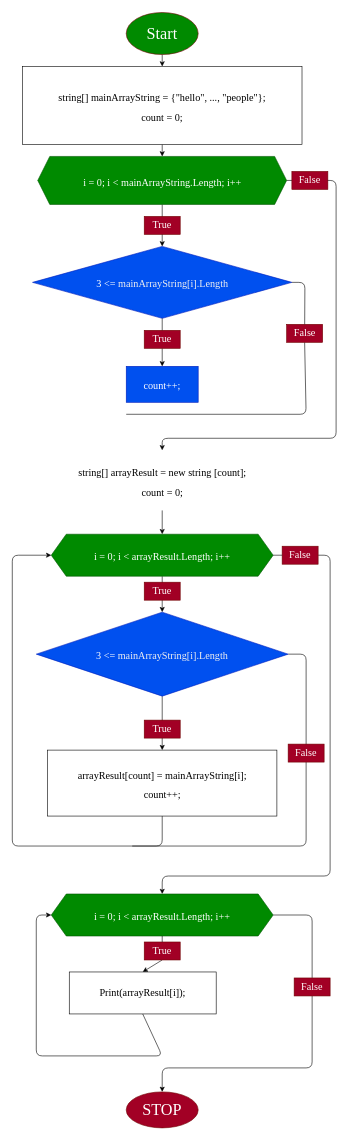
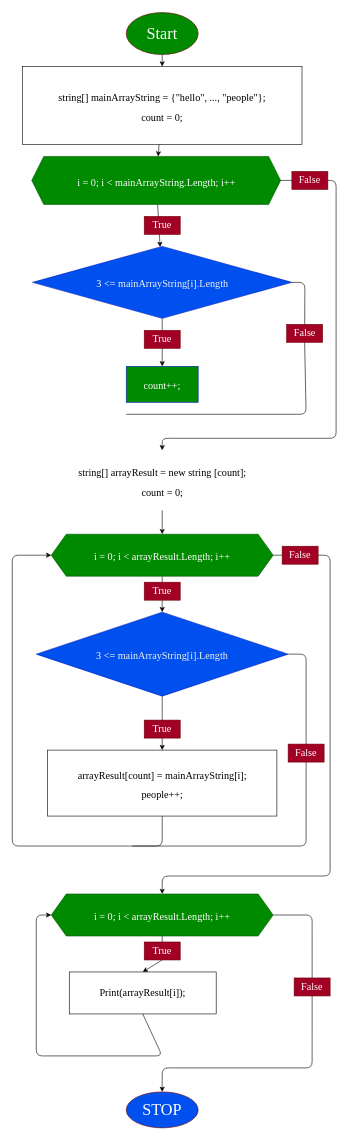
  <mxCell id="0" />
  <mxCell id="1" parent="0" />
  <mxCell id="2" value="" style="edgeStyle=none;html=1;fontFamily=Verdana;fontSize=27;" edge="1" parent="1" source="3" target="5"><mxGeometry relative="1" as="geometry" /></mxCell>
  <mxCell id="3" value="Start" style="ellipse;whiteSpace=wrap;html=1;fontSize=27;fontFamily=Verdana;labelBackgroundColor=none;labelBorderColor=none;fillColor=#008a00;fontColor=#ffffff;strokeColor=#6F0000;" vertex="1" parent="1"><mxGeometry x="210" y="20" width="120" height="70" as="geometry" /></mxCell>
  <mxCell id="4" value="" style="edgeStyle=none;html=1;fontFamily=Verdana;fontSize=17;" edge="1" parent="1" source="5" target="8"><mxGeometry relative="1" as="geometry" /></mxCell>
  <mxCell id="5" value="&lt;font style=&quot;font-size: 17px&quot;&gt;string[] mainArrayString = {&quot;hello&quot;, ..., &quot;people&quot;};&lt;br&gt;count = 0;&lt;br&gt;&lt;/font&gt;" style="whiteSpace=wrap;html=1;fontSize=27;fontFamily=Verdana;labelBackgroundColor=none;labelBorderColor=none;" vertex="1" parent="1"><mxGeometry x="36.88" y="110" width="466.25" height="130" as="geometry" /></mxCell>
  <mxCell id="6" value="" style="edgeStyle=none;html=1;fontFamily=Verdana;fontSize=17;" edge="1" parent="1" source="8" target="10"><mxGeometry relative="1" as="geometry" /></mxCell>
  <mxCell id="7" value="" style="edgeStyle=none;html=1;fontFamily=Verdana;fontSize=17;endArrow=classic;endFill=1;exitX=1;exitY=0.5;exitDx=0;exitDy=0;" edge="1" parent="1" source="8" target="13"><mxGeometry relative="1" as="geometry"><Array as="points"><mxPoint x="560" y="300" /><mxPoint x="560" y="730" /><mxPoint x="270" y="730" /></Array></mxGeometry></mxCell>
- <mxCell id="8" value="&lt;font style=&quot;font-size: 17px&quot;&gt;&lt;font style=&quot;font-size: 17px&quot;&gt;i = 0; i &amp;lt;&amp;nbsp;&lt;/font&gt;mainArrayString.Length; i++&lt;br&gt;&lt;/font&gt;" style="shape=hexagon;perimeter=hexagonPerimeter2;whiteSpace=wrap;html=1;fixedSize=1;fontSize=27;fontFamily=Verdana;labelBackgroundColor=none;labelBorderColor=none;size=20;fillColor=#008a00;fontColor=#ffffff;strokeColor=#005700;" vertex="1" parent="1"><mxGeometry x="62.5" y="260" width="415" height="80" as="geometry" /></mxCell>
+ <mxCell id="8" value="&lt;font style=&quot;font-size: 17px&quot;&gt;&lt;font style=&quot;font-size: 17px&quot;&gt;i = 0; i &amp;lt;&amp;nbsp;&lt;/font&gt;mainArrayString.Length; i++&lt;br&gt;&lt;/font&gt;" style="shape=hexagon;perimeter=hexagonPerimeter2;whiteSpace=wrap;html=1;fixedSize=1;fontSize=27;fontFamily=Verdana;labelBackgroundColor=none;labelBorderColor=none;size=20;fillColor=#008a00;fontColor=#ffffff;strokeColor=#005700;" vertex="1" parent="1"><mxGeometry x="52.5" y="260" width="415" height="80" as="geometry" /></mxCell>
  <mxCell id="9" value="" style="edgeStyle=none;html=1;fontFamily=Verdana;fontSize=17;startArrow=none;" edge="1" parent="1" source="16" target="11"><mxGeometry relative="1" as="geometry" /></mxCell>
  <mxCell id="10" value="&lt;span style=&quot;font-size: 17px&quot;&gt;3 &amp;lt;=&amp;nbsp;&lt;/span&gt;&lt;span style=&quot;color: rgb(240 , 240 , 240) ; font-size: 17px&quot;&gt;mainArrayString[i].Length&lt;/span&gt;&lt;span style=&quot;font-size: 17px&quot;&gt;&lt;br&gt;&lt;/span&gt;" style="rhombus;whiteSpace=wrap;html=1;fontSize=27;fontFamily=Verdana;labelBackgroundColor=none;labelBorderColor=none;fillColor=#0050ef;fontColor=#ffffff;strokeColor=#001DBC;" vertex="1" parent="1"><mxGeometry x="53.75" y="410" width="432.5" height="120" as="geometry" /></mxCell>
- <mxCell id="11" value="&lt;font style=&quot;font-size: 17px&quot;&gt;count++;&lt;/font&gt;" style="whiteSpace=wrap;html=1;fontSize=27;fontFamily=Verdana;fillColor=#0050ef;strokeColor=#001DBC;fontColor=#ffffff;labelBackgroundColor=none;labelBorderColor=none;" vertex="1" parent="1"><mxGeometry x="210" y="610" width="120" height="60" as="geometry" /></mxCell>
+ <mxCell id="11" value="&lt;font style=&quot;font-size: 17px&quot;&gt;count++;&lt;/font&gt;" style="whiteSpace=wrap;html=1;fontSize=27;fontFamily=Verdana;fillColor=#008a00;strokeColor=#001DBC;fontColor=#ffffff;labelBackgroundColor=none;labelBorderColor=none;" vertex="1" parent="1"><mxGeometry x="210" y="610" width="120" height="60" as="geometry" /></mxCell>
  <mxCell id="12" value="" style="edgeStyle=none;html=1;fontFamily=Verdana;fontSize=17;endArrow=classic;endFill=1;" edge="1" parent="1" source="13" target="23"><mxGeometry relative="1" as="geometry" /></mxCell>
  <mxCell id="13" value="&lt;font style=&quot;font-size: 17px&quot;&gt;string[] arrayResult = new string [count];&lt;br&gt;count = 0;&lt;br&gt;&lt;/font&gt;" style="whiteSpace=wrap;html=1;fontSize=27;fontFamily=Verdana;labelBackgroundColor=none;labelBorderColor=none;strokeColor=none;" vertex="1" parent="1"><mxGeometry x="82.5" y="750" width="375" height="100" as="geometry" /></mxCell>
  <mxCell id="14" value="True" style="text;html=1;strokeColor=#6F0000;fillColor=#a20025;align=center;verticalAlign=middle;whiteSpace=wrap;rounded=0;labelBackgroundColor=none;labelBorderColor=none;fontFamily=Verdana;fontSize=17;fontColor=#ffffff;" vertex="1" parent="1"><mxGeometry x="240.01" y="360" width="60" height="30" as="geometry" /></mxCell>
  <mxCell id="15" value="False" style="text;html=1;strokeColor=#6F0000;fillColor=#a20025;align=center;verticalAlign=middle;whiteSpace=wrap;rounded=0;labelBackgroundColor=none;labelBorderColor=none;fontFamily=Verdana;fontSize=17;fontColor=#ffffff;" vertex="1" parent="1"><mxGeometry x="486.25" y="285" width="60" height="30" as="geometry" /></mxCell>
  <mxCell id="16" value="True" style="text;html=1;strokeColor=#6F0000;fillColor=#a20025;align=center;verticalAlign=middle;whiteSpace=wrap;rounded=0;labelBackgroundColor=none;labelBorderColor=none;fontFamily=Verdana;fontSize=17;fontColor=#ffffff;" vertex="1" parent="1"><mxGeometry x="240" y="550" width="60" height="30" as="geometry" /></mxCell>
  <mxCell id="17" value="" style="edgeStyle=none;html=1;fontFamily=Verdana;fontSize=17;endArrow=none;" edge="1" parent="1" source="10" target="16"><mxGeometry relative="1" as="geometry"><mxPoint x="270" y="530" as="sourcePoint" /><mxPoint x="270" y="610" as="targetPoint" /></mxGeometry></mxCell>
  <mxCell id="18" value="" style="edgeStyle=none;html=1;exitX=0.5;exitY=1;exitDx=0;exitDy=0;fontFamily=Verdana;fontSize=17;endArrow=none;endFill=0;startArrow=none;" edge="1" parent="1" source="19"><mxGeometry relative="1" as="geometry"><mxPoint x="210" y="690" as="targetPoint" /><mxPoint x="486.25" y="470" as="sourcePoint" /><Array as="points"><mxPoint x="510" y="690" /></Array></mxGeometry></mxCell>
  <mxCell id="19" value="False" style="text;html=1;strokeColor=#6F0000;fillColor=#a20025;align=center;verticalAlign=middle;whiteSpace=wrap;rounded=0;labelBackgroundColor=none;labelBorderColor=none;fontFamily=Verdana;fontSize=17;fontColor=#ffffff;" vertex="1" parent="1"><mxGeometry x="477.5" y="540" width="60" height="30" as="geometry" /></mxCell>
  <mxCell id="20" value="" style="edgeStyle=none;html=1;exitX=1;exitY=0.5;exitDx=0;exitDy=0;fontFamily=Verdana;fontSize=17;endArrow=none;endFill=0;" edge="1" parent="1" source="10" target="19"><mxGeometry relative="1" as="geometry"><mxPoint x="210" y="690" as="targetPoint" /><mxPoint x="486.25" y="470" as="sourcePoint" /><Array as="points"><mxPoint x="508" y="470" /></Array></mxGeometry></mxCell>
  <mxCell id="21" value="" style="edgeStyle=none;html=1;fontFamily=Verdana;fontSize=17;endArrow=classic;endFill=1;" edge="1" parent="1" source="23" target="26"><mxGeometry relative="1" as="geometry" /></mxCell>
  <mxCell id="22" value="" style="edgeStyle=none;html=1;fontFamily=Verdana;fontSize=17;endArrow=classic;endFill=1;entryX=0.5;entryY=0;entryDx=0;entryDy=0;startArrow=none;" edge="1" parent="1" source="39" target="32"><mxGeometry relative="1" as="geometry"><mxPoint x="270.751" y="1490" as="targetPoint" /><Array as="points"><mxPoint x="550" y="925" /><mxPoint x="550" y="1460" /><mxPoint x="270" y="1460" /></Array></mxGeometry></mxCell>
  <mxCell id="23" value="&lt;font style=&quot;font-size: 17px&quot;&gt;i = 0; i &amp;lt; arrayResult.Length; i++&lt;/font&gt;" style="shape=hexagon;perimeter=hexagonPerimeter2;whiteSpace=wrap;html=1;fixedSize=1;fontSize=27;fontFamily=Verdana;strokeColor=#005700;labelBackgroundColor=none;labelBorderColor=none;fillColor=#008a00;fontColor=#ffffff;size=25;" vertex="1" parent="1"><mxGeometry x="85" y="890" width="370" height="70" as="geometry" /></mxCell>
  <mxCell id="24" value="" style="edgeStyle=none;html=1;fontFamily=Verdana;fontSize=17;endArrow=classic;endFill=1;" edge="1" parent="1" source="26" target="28"><mxGeometry relative="1" as="geometry" /></mxCell>
  <mxCell id="25" style="edgeStyle=none;html=1;exitX=1;exitY=0.5;exitDx=0;exitDy=0;fontFamily=Verdana;fontSize=17;endArrow=none;endFill=0;" edge="1" parent="1" source="26"><mxGeometry relative="1" as="geometry"><mxPoint x="220" y="1410" as="targetPoint" /><Array as="points"><mxPoint x="510" y="1090" /><mxPoint x="510" y="1410" /></Array></mxGeometry></mxCell>
  <mxCell id="26" value="&lt;span style=&quot;font-size: 17px&quot;&gt;3 &amp;lt;=&amp;nbsp;&lt;/span&gt;&lt;span style=&quot;color: rgb(240 , 240 , 240) ; font-size: 17px&quot;&gt;mainArrayString[i].Length&lt;/span&gt;" style="rhombus;whiteSpace=wrap;html=1;fontSize=27;fontFamily=Verdana;fillColor=#0050ef;strokeColor=#001DBC;fontColor=#ffffff;labelBackgroundColor=none;labelBorderColor=none;" vertex="1" parent="1"><mxGeometry x="60.02" y="1020" width="419.99" height="140" as="geometry" /></mxCell>
  <mxCell id="27" style="edgeStyle=none;html=1;exitX=0.5;exitY=1;exitDx=0;exitDy=0;entryX=0;entryY=0.5;entryDx=0;entryDy=0;fontFamily=Verdana;fontSize=17;endArrow=classic;endFill=1;" edge="1" parent="1" source="28" target="23"><mxGeometry relative="1" as="geometry"><Array as="points"><mxPoint x="270" y="1410" /><mxPoint x="20" y="1410" /><mxPoint x="20" y="925" /></Array></mxGeometry></mxCell>
- <mxCell id="28" value="&lt;font style=&quot;font-size: 17px&quot;&gt;arrayResult[count] = mainArrayString[i];&lt;br&gt;count++;&lt;br&gt;&lt;/font&gt;" style="whiteSpace=wrap;html=1;fontSize=27;fontFamily=Verdana;labelBackgroundColor=none;labelBorderColor=none;" vertex="1" parent="1"><mxGeometry x="78.76" y="1250" width="382.5" height="110" as="geometry" /></mxCell>
+ <mxCell id="28" value="&lt;font style=&quot;font-size: 17px&quot;&gt;arrayResult[count] = mainArrayString[i];&lt;br&gt;people++;&lt;br&gt;&lt;/font&gt;" style="whiteSpace=wrap;html=1;fontSize=27;fontFamily=Verdana;labelBackgroundColor=none;labelBorderColor=none;" vertex="1" parent="1"><mxGeometry x="78.76" y="1250" width="382.5" height="110" as="geometry" /></mxCell>
  <mxCell id="29" style="edgeStyle=none;html=1;exitX=0.5;exitY=1;exitDx=0;exitDy=0;entryX=0.5;entryY=0;entryDx=0;entryDy=0;fontFamily=Verdana;fontSize=17;endArrow=classic;endFill=1;startArrow=none;" edge="1" parent="1" source="41" target="34"><mxGeometry relative="1" as="geometry" /></mxCell>
  <mxCell id="30" value="" style="edgeStyle=none;html=1;fontFamily=Verdana;fontSize=17;endArrow=classic;endFill=1;startArrow=none;exitX=0.5;exitY=1;exitDx=0;exitDy=0;" edge="1" parent="1" source="43" target="35"><mxGeometry relative="1" as="geometry"><Array as="points"><mxPoint x="520" y="1780" /><mxPoint x="270" y="1780" /></Array></mxGeometry></mxCell>
  <mxCell id="31" style="edgeStyle=none;html=1;exitX=1;exitY=0.5;exitDx=0;exitDy=0;entryX=0.5;entryY=0;entryDx=0;entryDy=0;fontFamily=Verdana;fontSize=17;endArrow=none;endFill=0;" edge="1" parent="1" source="32" target="43"><mxGeometry relative="1" as="geometry"><Array as="points"><mxPoint x="520" y="1525" /></Array></mxGeometry></mxCell>
  <mxCell id="32" value="&lt;font style=&quot;font-size: 17px&quot;&gt;i = 0; i &amp;lt; arrayResult.Length; i++&lt;/font&gt;" style="shape=hexagon;perimeter=hexagonPerimeter2;whiteSpace=wrap;html=1;fixedSize=1;fontSize=27;fontFamily=Verdana;strokeColor=#005700;labelBackgroundColor=none;labelBorderColor=none;fillColor=#008a00;fontColor=#ffffff;size=25;" vertex="1" parent="1"><mxGeometry x="85.01" y="1490" width="370" height="70" as="geometry" /></mxCell>
  <mxCell id="33" style="edgeStyle=none;html=1;exitX=0.5;exitY=1;exitDx=0;exitDy=0;entryX=0;entryY=0.5;entryDx=0;entryDy=0;fontFamily=Verdana;fontSize=17;endArrow=classic;endFill=1;" edge="1" parent="1" source="34" target="32"><mxGeometry relative="1" as="geometry"><Array as="points"><mxPoint x="270" y="1760" /><mxPoint x="60" y="1760" /><mxPoint x="60" y="1525" /></Array></mxGeometry></mxCell>
  <mxCell id="34" value="Print(arrayResult[i]);" style="rounded=0;whiteSpace=wrap;html=1;labelBackgroundColor=none;labelBorderColor=none;fontFamily=Verdana;fontSize=17;" vertex="1" parent="1"><mxGeometry x="115" y="1620" width="245" height="70" as="geometry" /></mxCell>
- <mxCell id="35" value="STOP" style="ellipse;whiteSpace=wrap;html=1;fontSize=27;fontFamily=Verdana;fillColor=#a20025;strokeColor=#6F0000;fontColor=#ffffff;labelBackgroundColor=none;labelBorderColor=none;" vertex="1" parent="1"><mxGeometry x="209.99" y="1820" width="120" height="60" as="geometry" /></mxCell>
+ <mxCell id="35" value="STOP" style="ellipse;whiteSpace=wrap;html=1;fontSize=27;fontFamily=Verdana;fillColor=#0050ef;strokeColor=#6F0000;fontColor=#ffffff;labelBackgroundColor=none;labelBorderColor=none;" vertex="1" parent="1"><mxGeometry x="209.99" y="1820" width="120" height="60" as="geometry" /></mxCell>
  <mxCell id="36" value="True" style="text;html=1;strokeColor=#6F0000;fillColor=#a20025;align=center;verticalAlign=middle;whiteSpace=wrap;rounded=0;labelBackgroundColor=none;labelBorderColor=none;fontFamily=Verdana;fontSize=17;fontColor=#ffffff;" vertex="1" parent="1"><mxGeometry x="240.01" y="970" width="60" height="30" as="geometry" /></mxCell>
  <mxCell id="37" value="False" style="text;html=1;strokeColor=#6F0000;fillColor=#a20025;align=center;verticalAlign=middle;whiteSpace=wrap;rounded=0;labelBackgroundColor=none;labelBorderColor=none;fontFamily=Verdana;fontSize=17;fontColor=#ffffff;" vertex="1" parent="1"><mxGeometry x="480.01" y="1240" width="60" height="30" as="geometry" /></mxCell>
  <mxCell id="38" value="True" style="text;html=1;strokeColor=#6F0000;fillColor=#a20025;align=center;verticalAlign=middle;whiteSpace=wrap;rounded=0;labelBackgroundColor=none;labelBorderColor=none;fontFamily=Verdana;fontSize=17;fontColor=#ffffff;" vertex="1" parent="1"><mxGeometry x="240.01" y="1200" width="60" height="30" as="geometry" /></mxCell>
  <mxCell id="39" value="False" style="text;html=1;strokeColor=#6F0000;fillColor=#a20025;align=center;verticalAlign=middle;whiteSpace=wrap;rounded=0;labelBackgroundColor=none;labelBorderColor=none;fontFamily=Verdana;fontSize=17;fontColor=#ffffff;" vertex="1" parent="1"><mxGeometry x="470" y="910" width="60" height="30" as="geometry" /></mxCell>
  <mxCell id="40" value="" style="edgeStyle=none;html=1;fontFamily=Verdana;fontSize=17;endArrow=none;endFill=1;entryX=0;entryY=0.5;entryDx=0;entryDy=0;" edge="1" parent="1" source="23" target="39"><mxGeometry relative="1" as="geometry"><mxPoint x="455" y="925" as="sourcePoint" /><mxPoint x="270.01" y="1490" as="targetPoint" /><Array as="points" /></mxGeometry></mxCell>
  <mxCell id="41" value="True" style="text;html=1;strokeColor=#6F0000;fillColor=#a20025;align=center;verticalAlign=middle;whiteSpace=wrap;rounded=0;labelBackgroundColor=none;labelBorderColor=none;fontFamily=Verdana;fontSize=17;fontColor=#ffffff;" vertex="1" parent="1"><mxGeometry x="240.01" y="1570" width="60" height="30" as="geometry" /></mxCell>
  <mxCell id="42" value="" style="edgeStyle=none;html=1;exitX=0.5;exitY=1;exitDx=0;exitDy=0;entryX=0.5;entryY=0;entryDx=0;entryDy=0;fontFamily=Verdana;fontSize=17;endArrow=none;endFill=1;" edge="1" parent="1" source="32" target="41"><mxGeometry relative="1" as="geometry"><mxPoint x="270.01" y="1560" as="sourcePoint" /><mxPoint x="269.995" y="1620" as="targetPoint" /></mxGeometry></mxCell>
  <mxCell id="43" value="False" style="text;html=1;strokeColor=#6F0000;fillColor=#a20025;align=center;verticalAlign=middle;whiteSpace=wrap;rounded=0;labelBackgroundColor=none;labelBorderColor=none;fontFamily=Verdana;fontSize=17;fontColor=#ffffff;" vertex="1" parent="1"><mxGeometry x="490.01" y="1630" width="60" height="30" as="geometry" /></mxCell>
